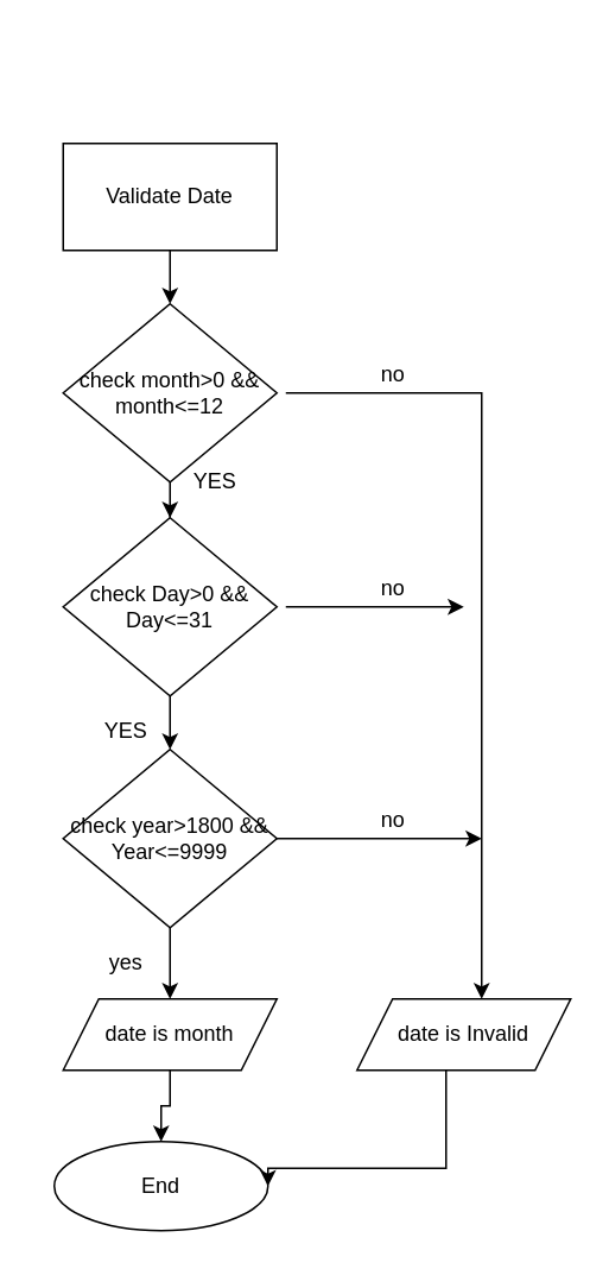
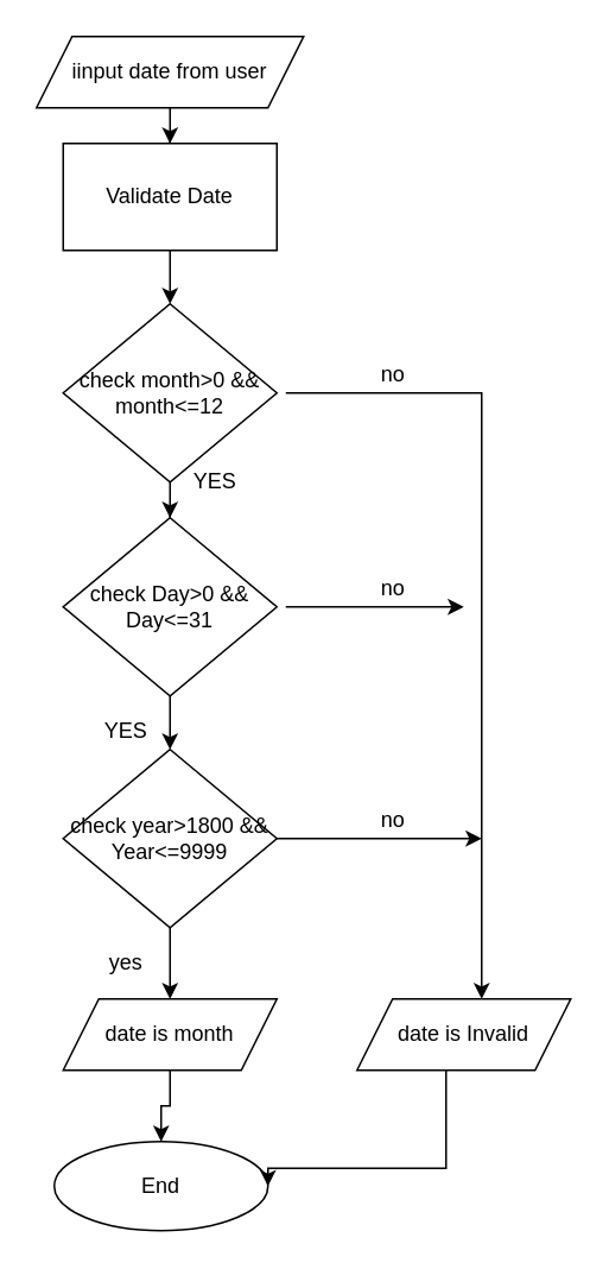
  <mxCell id="0" />
  <mxCell id="1" parent="0" />
  <mxCell id="2" value="End" style="ellipse;whiteSpace=wrap;html=1;" parent="1" vertex="1"><mxGeometry x="30" y="640" width="120" height="50" as="geometry" /></mxCell>
+ <mxCell id="3" value="" style="edgeStyle=orthogonalEdgeStyle;rounded=0;orthogonalLoop=1;jettySize=auto;html=1;" parent="1" source="4" target="8" edge="1"><mxGeometry relative="1" as="geometry" /></mxCell>
+ <mxCell id="4" value="iinput date from user" style="shape=parallelogram;perimeter=parallelogramPerimeter;whiteSpace=wrap;html=1;fixedSize=1;" parent="1" vertex="1"><mxGeometry x="20" y="20" width="150" height="40" as="geometry" /></mxCell>
  <mxCell id="5" value="" style="edgeStyle=orthogonalEdgeStyle;rounded=0;orthogonalLoop=1;jettySize=auto;html=1;" parent="1" source="6" target="10" edge="1"><mxGeometry relative="1" as="geometry" /></mxCell>
  <mxCell id="6" value="check month&amp;gt;0 &amp;amp;&amp;amp; month&amp;lt;=12" style="rhombus;whiteSpace=wrap;html=1;" parent="1" vertex="1"><mxGeometry x="35" y="170" width="120" height="100" as="geometry" /></mxCell>
  <mxCell id="7" value="" style="edgeStyle=orthogonalEdgeStyle;rounded=0;orthogonalLoop=1;jettySize=auto;html=1;" parent="1" source="8" target="6" edge="1"><mxGeometry relative="1" as="geometry" /></mxCell>
  <mxCell id="8" value="Validate Date" style="whiteSpace=wrap;html=1;" parent="1" vertex="1"><mxGeometry x="35" y="80" width="120" height="60" as="geometry" /></mxCell>
  <mxCell id="9" value="" style="edgeStyle=orthogonalEdgeStyle;rounded=0;orthogonalLoop=1;jettySize=auto;html=1;" parent="1" source="10" target="12" edge="1"><mxGeometry relative="1" as="geometry" /></mxCell>
  <mxCell id="10" value="check Day&amp;gt;0 &amp;amp;&amp;amp; Day&amp;lt;=31" style="rhombus;whiteSpace=wrap;html=1;" parent="1" vertex="1"><mxGeometry x="35" y="290" width="120" height="100" as="geometry" /></mxCell>
  <mxCell id="11" value="" style="edgeStyle=orthogonalEdgeStyle;rounded=0;orthogonalLoop=1;jettySize=auto;html=1;" parent="1" source="12" target="14" edge="1"><mxGeometry relative="1" as="geometry" /></mxCell>
  <mxCell id="12" value="check year&amp;gt;1800 &amp;amp;&amp;amp; Year&amp;lt;=9999" style="rhombus;whiteSpace=wrap;html=1;" parent="1" vertex="1"><mxGeometry x="35" y="420" width="120" height="100" as="geometry" /></mxCell>
  <mxCell id="13" value="" style="edgeStyle=orthogonalEdgeStyle;rounded=0;orthogonalLoop=1;jettySize=auto;html=1;" parent="1" source="14" target="2" edge="1"><mxGeometry relative="1" as="geometry" /></mxCell>
  <mxCell id="14" value="date is month" style="shape=parallelogram;perimeter=parallelogramPerimeter;whiteSpace=wrap;html=1;fixedSize=1;" parent="1" vertex="1"><mxGeometry x="35" y="560" width="120" height="40" as="geometry" /></mxCell>
  <mxCell id="15" value="" style="endArrow=classic;html=1;rounded=0;" parent="1" edge="1"><mxGeometry width="50" height="50" relative="1" as="geometry"><mxPoint x="160" y="220" as="sourcePoint" /><mxPoint x="270" y="560" as="targetPoint" /><Array as="points"><mxPoint x="270" y="220" /><mxPoint x="270" y="490" /></Array></mxGeometry></mxCell>
  <mxCell id="16" value="" style="edgeStyle=orthogonalEdgeStyle;rounded=0;orthogonalLoop=1;jettySize=auto;html=1;entryX=1;entryY=0.5;entryDx=0;entryDy=0;" parent="1" source="17" target="2" edge="1"><mxGeometry relative="1" as="geometry"><mxPoint x="260" y="670" as="targetPoint" /><Array as="points"><mxPoint x="250" y="655" /></Array></mxGeometry></mxCell>
  <mxCell id="17" value="date is Invalid" style="shape=parallelogram;perimeter=parallelogramPerimeter;whiteSpace=wrap;html=1;fixedSize=1;" parent="1" vertex="1"><mxGeometry x="200" y="560" width="120" height="40" as="geometry" /></mxCell>
  <mxCell id="18" value="" style="endArrow=classic;html=1;rounded=0;" parent="1" edge="1"><mxGeometry width="50" height="50" relative="1" as="geometry"><mxPoint x="160" y="340" as="sourcePoint" /><mxPoint x="260" y="340" as="targetPoint" /></mxGeometry></mxCell>
  <mxCell id="19" value="" style="endArrow=classic;html=1;rounded=0;exitX=1;exitY=0.5;exitDx=0;exitDy=0;" parent="1" source="12" edge="1"><mxGeometry width="50" height="50" relative="1" as="geometry"><mxPoint x="170" y="350" as="sourcePoint" /><mxPoint x="270" y="470" as="targetPoint" /><Array as="points"><mxPoint x="220" y="470" /></Array></mxGeometry></mxCell>
  <mxCell id="20" value="YES" style="text;html=1;align=center;verticalAlign=middle;resizable=0;points=[];autosize=1;strokeColor=none;fillColor=none;" parent="1" vertex="1"><mxGeometry x="100" y="260" width="40" height="20" as="geometry" /></mxCell>
  <mxCell id="21" value="YES" style="text;html=1;align=center;verticalAlign=middle;resizable=0;points=[];autosize=1;strokeColor=none;fillColor=none;" parent="1" vertex="1"><mxGeometry x="50" y="400" width="40" height="20" as="geometry" /></mxCell>
  <mxCell id="22" value="yes" style="text;html=1;align=center;verticalAlign=middle;resizable=0;points=[];autosize=1;strokeColor=none;fillColor=none;" parent="1" vertex="1"><mxGeometry x="55" y="530" width="30" height="20" as="geometry" /></mxCell>
  <mxCell id="23" value="no" style="text;html=1;align=center;verticalAlign=middle;resizable=0;points=[];autosize=1;strokeColor=none;fillColor=none;" parent="1" vertex="1"><mxGeometry x="205" y="200" width="30" height="20" as="geometry" /></mxCell>
  <mxCell id="24" value="no" style="text;html=1;align=center;verticalAlign=middle;resizable=0;points=[];autosize=1;strokeColor=none;fillColor=none;" parent="1" vertex="1"><mxGeometry x="205" y="320" width="30" height="20" as="geometry" /></mxCell>
  <mxCell id="25" value="no" style="text;html=1;align=center;verticalAlign=middle;resizable=0;points=[];autosize=1;strokeColor=none;fillColor=none;" parent="1" vertex="1"><mxGeometry x="205" y="450" width="30" height="20" as="geometry" /></mxCell>
